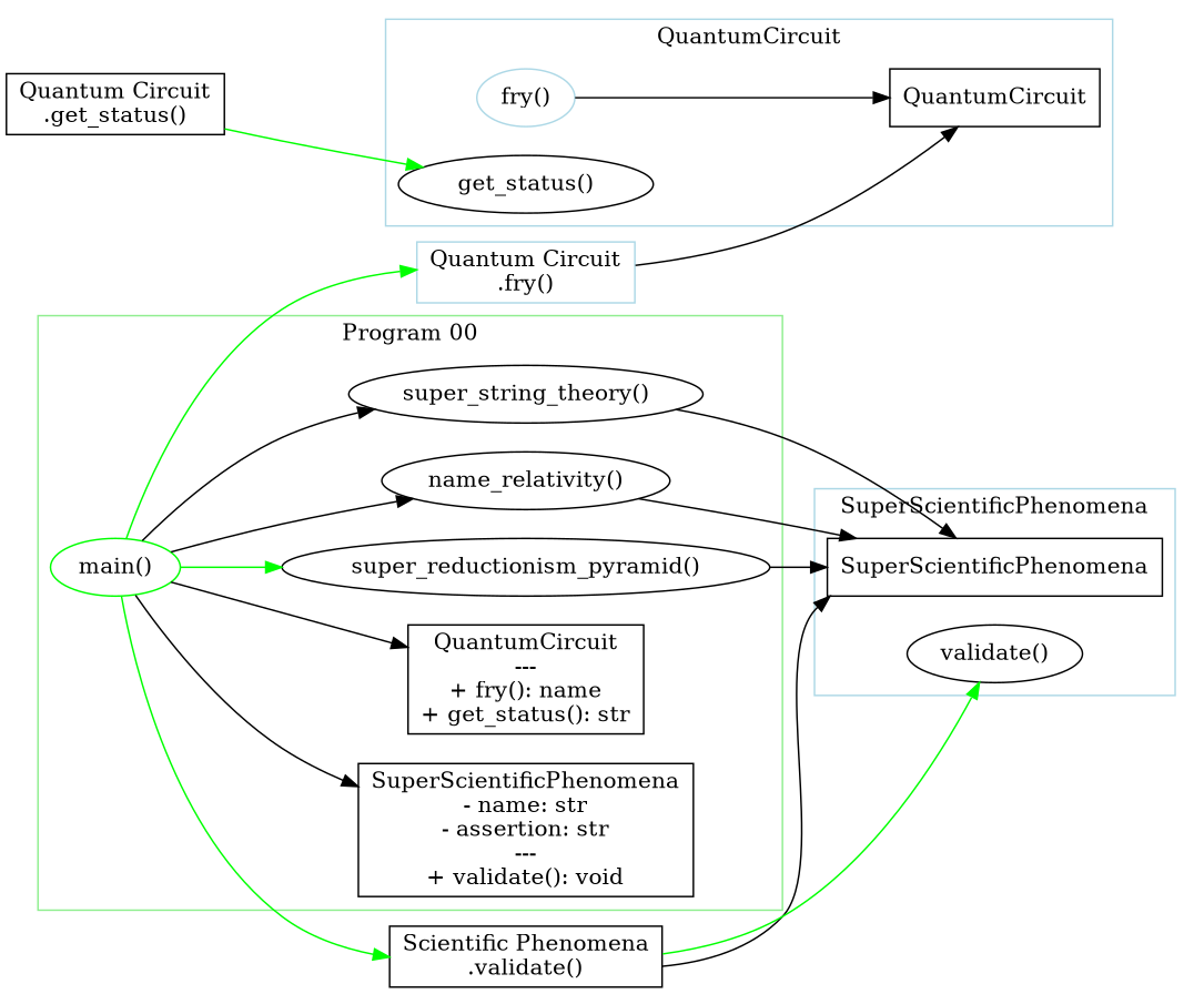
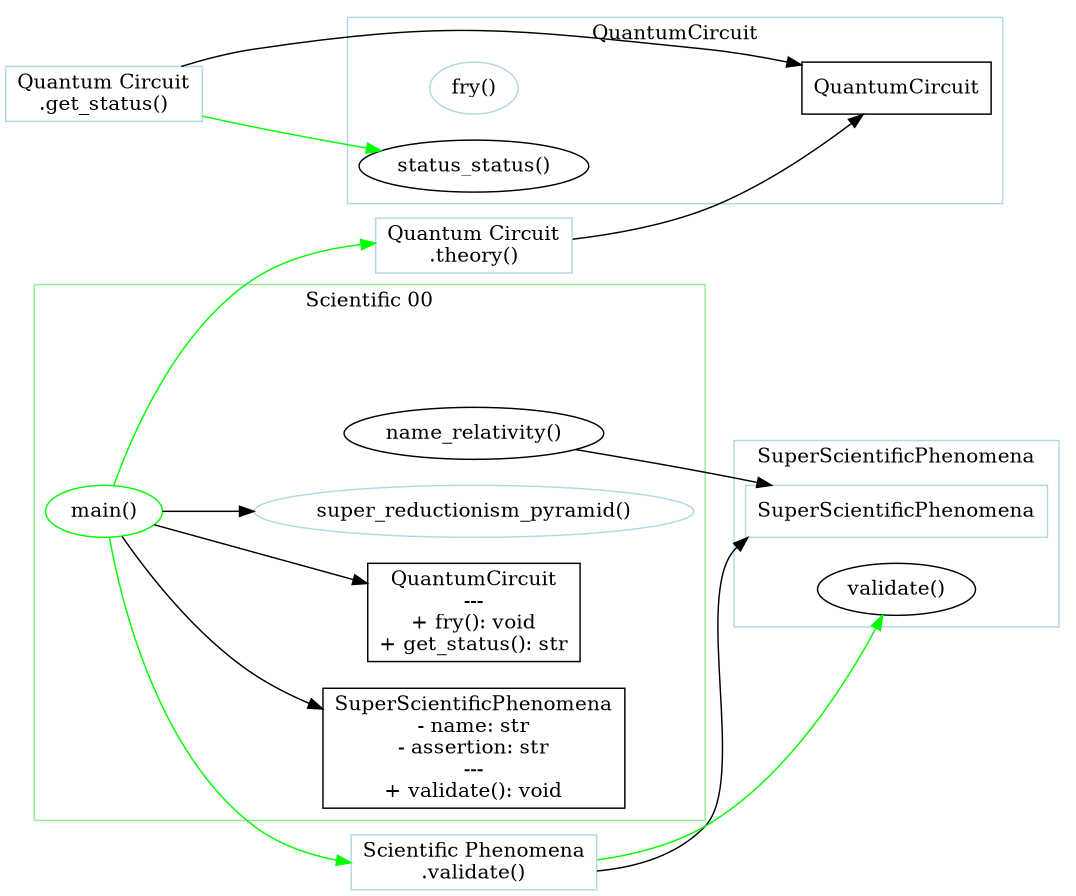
  digraph {
    rankdir=LR
    node [shape=box]
    n1 [label=QuantumCircuit]
    n2 [color=lightblue label="fry()" shape=ellipse]
-   n3 [label="get_status()" shape=ellipse]
-   n4 [label=SuperScientificPhenomena]
+   n3 [label="status_status()" shape=ellipse]
+   n4 [label=SuperScientificPhenomena color=lightblue]
    n5 [label="validate()" shape=ellipse]
    n6 [label="SuperScientificPhenomena\n- name: str\n- assertion: str\n---\n+ validate(): void"]
-   n7 [label="QuantumCircuit\n---\n+ fry(): name\n+ get_status(): str"]
-   n8 [label="super_reductionism_pyramid()" shape=ellipse]
+   n7 [label="QuantumCircuit\n---\n+ fry(): void\n+ get_status(): str"]
+   n8 [label="super_reductionism_pyramid()" shape=ellipse color=lightblue]
    n9 [label="name_relativity()" shape=ellipse]
-   n10 [label="super_string_theory()" shape=ellipse]
    n11 [color=green label="main()" shape=ellipse]
-   n12 [color=black label="Scientific Phenomena\n.validate()"]
-   n13 [color=lightblue label="Quantum Circuit\n.fry()"]
-   n14 [color=black label="Quantum Circuit\n.get_status()"]
+   n12 [color=lightblue label="Scientific Phenomena\n.validate()"]
+   n13 [color=lightblue label="Quantum Circuit\n.theory()"]
+   n14 [color=lightblue label="Quantum Circuit\n.get_status()"]
    subgraph cluster_1 {
      color=lightblue
      label=QuantumCircuit
      n1
      n2
      n3
    }
    subgraph cluster_2 {
      color=lightblue
      label=SuperScientificPhenomena
      n4
      n5
    }
    subgraph cluster_3 {
      color=lightgreen
-     label="Program 00"
+     label="Scientific 00"
      n6
      n7
      n8
      n9
-     n10
      n11
    }
-   n8 -> n4
    n9 -> n4
-   n10 -> n4
    n11 -> n6
    n11 -> n7
-   n11 -> n8 [color=green]
-   n11 -> n9
-   n11 -> n10
+   n11 -> n8
    n11 -> n12 [color=green]
    n11 -> n13 [color=green]
    n12 -> n4
    n12 -> n5 [color=green]
    n13 -> n1
-   n2 -> n1
+   n14 -> n1
    n14 -> n3 [color=green]
  }
